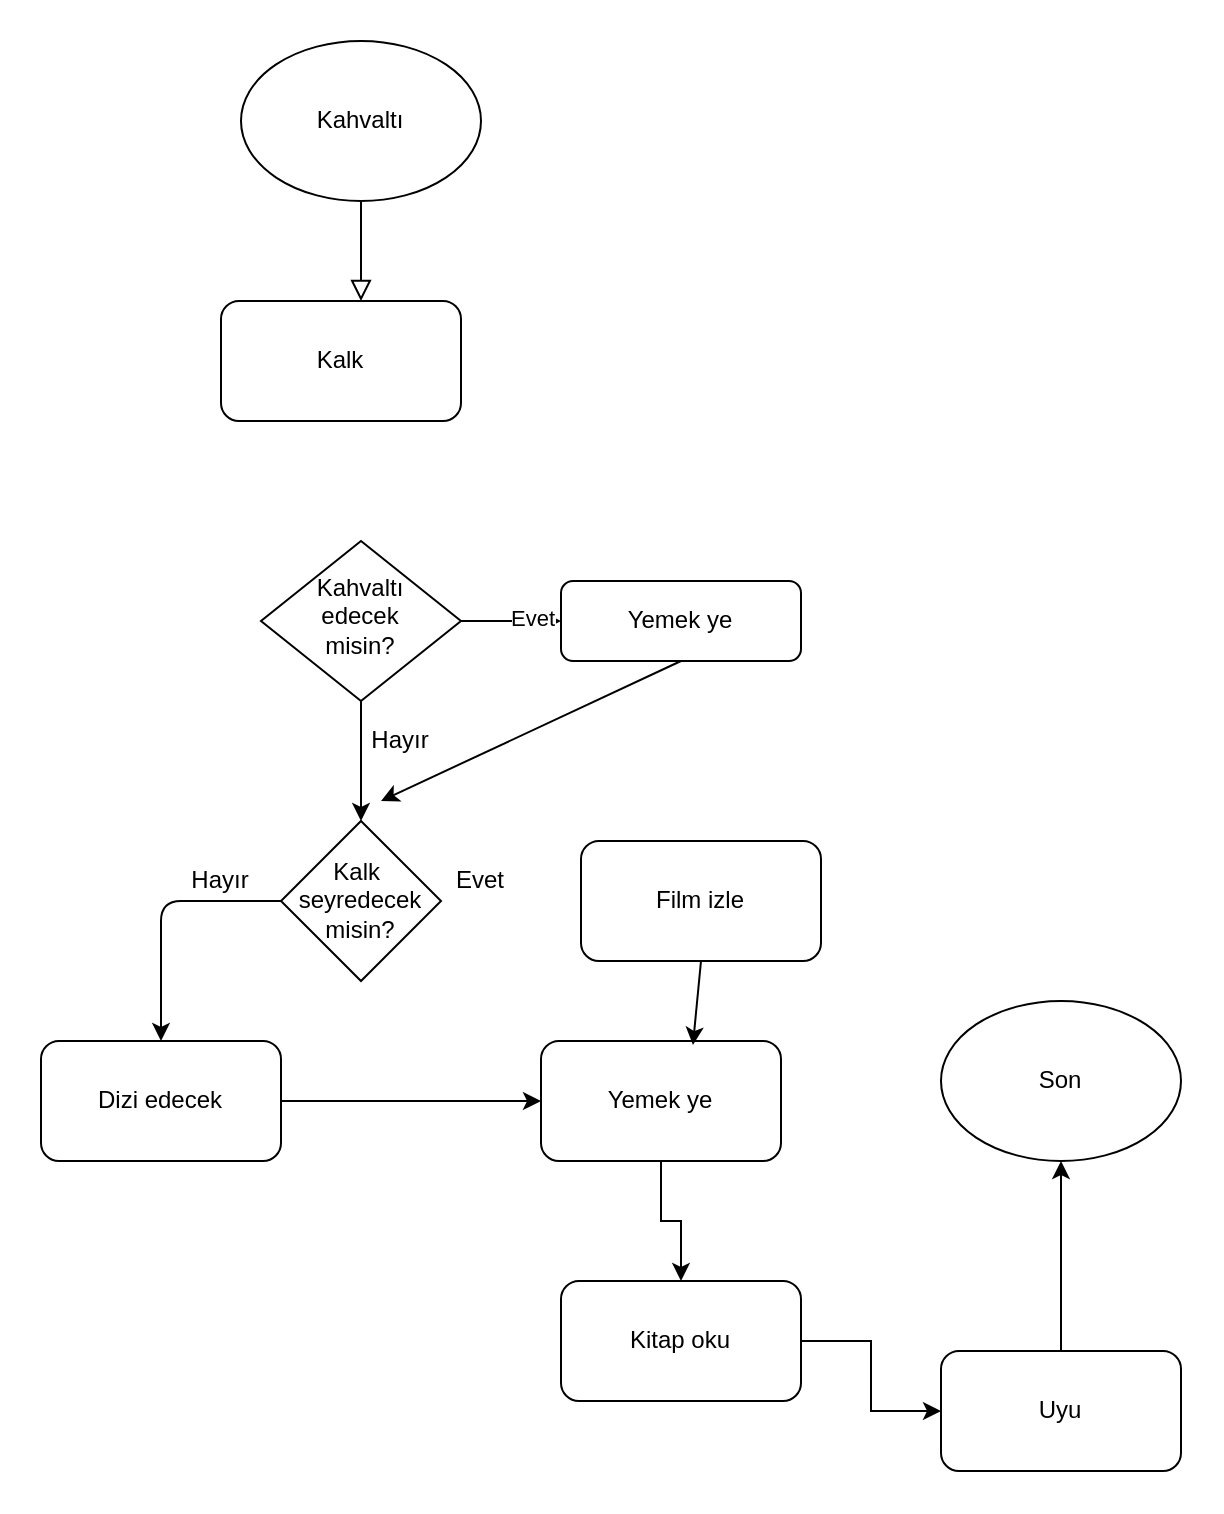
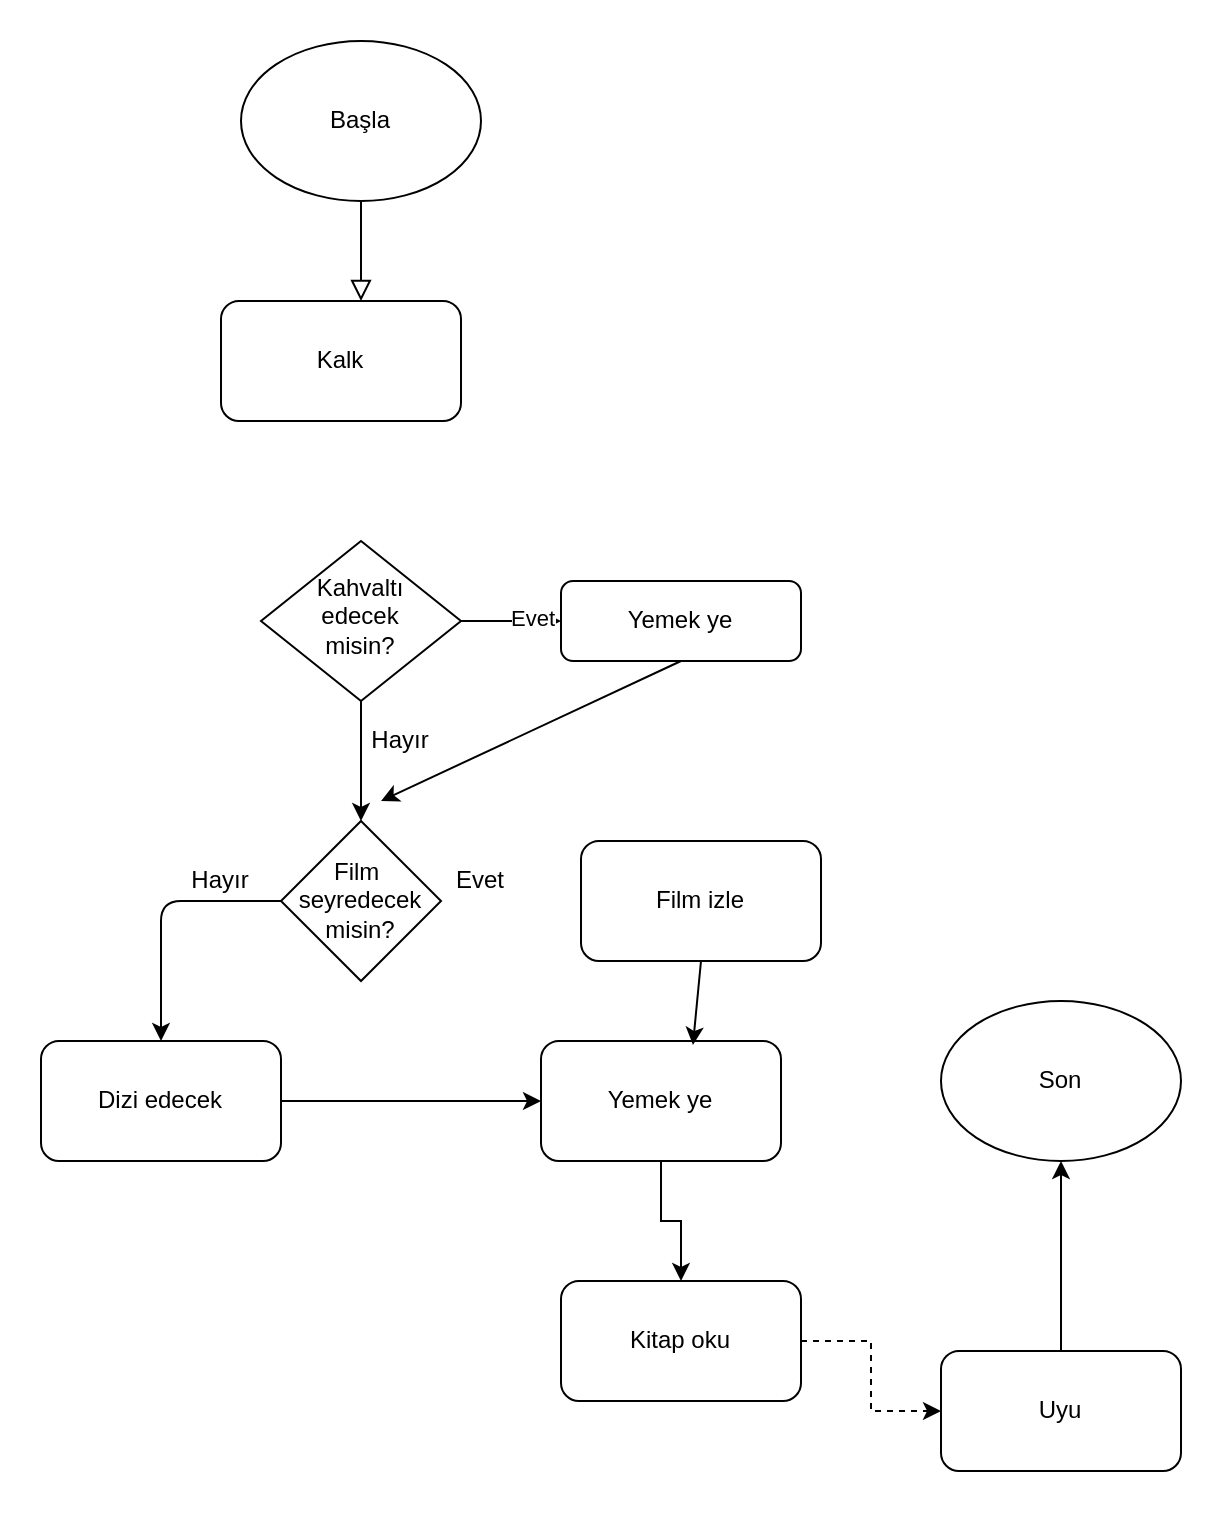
  <mxCell id="0" />
  <mxCell id="1" parent="0" />
  <mxCell id="2" value="" style="rounded=0;html=1;jettySize=auto;orthogonalLoop=1;fontSize=11;endArrow=block;endFill=0;endSize=8;strokeWidth=1;shadow=0;labelBackgroundColor=none;edgeStyle=orthogonalEdgeStyle;" parent="1" edge="1"><mxGeometry relative="1" as="geometry"><mxPoint x="180" y="150" as="targetPoint" /><mxPoint x="180" y="100" as="sourcePoint" /></mxGeometry></mxCell>
  <mxCell id="3" value="Kahvaltı&lt;br&gt;edecek&lt;br&gt;misin?" style="rhombus;whiteSpace=wrap;html=1;shadow=0;fontFamily=Helvetica;fontSize=12;align=center;strokeWidth=1;spacing=6;spacingTop=-4;" parent="1" vertex="1"><mxGeometry x="130" y="270" width="100" height="80" as="geometry" /></mxCell>
  <mxCell id="4" value="Yemek ye" style="rounded=1;whiteSpace=wrap;html=1;fontSize=12;glass=0;strokeWidth=1;shadow=0;" parent="1" vertex="1"><mxGeometry x="280" y="290" width="120" height="40" as="geometry" /></mxCell>
  <mxCell id="5" value="Kalk" style="rounded=1;whiteSpace=wrap;html=1;" parent="1" vertex="1"><mxGeometry x="110" y="150" width="120" height="60" as="geometry" /></mxCell>
  <mxCell id="6" value="" style="endArrow=classic;html=1;exitX=1;exitY=0.5;exitDx=0;exitDy=0;entryX=0;entryY=0.5;entryDx=0;entryDy=0;" parent="1" source="3" target="4" edge="1"><mxGeometry width="50" height="50" relative="1" as="geometry"><mxPoint x="350" y="430" as="sourcePoint" /><mxPoint x="400" y="380" as="targetPoint" /></mxGeometry></mxCell>
  <mxCell id="7" value="Evet" style="edgeLabel;html=1;align=center;verticalAlign=middle;resizable=0;points=[];" parent="6" vertex="1" connectable="0"><mxGeometry x="0.4" y="2" relative="1" as="geometry"><mxPoint as="offset" /></mxGeometry></mxCell>
  <mxCell id="8" value="" style="endArrow=classic;html=1;entryX=0.5;entryY=0;entryDx=0;entryDy=0;" parent="1" edge="1"><mxGeometry width="50" height="50" relative="1" as="geometry"><mxPoint x="180" y="350" as="sourcePoint" /><mxPoint x="180" y="410" as="targetPoint" /></mxGeometry></mxCell>
  <mxCell id="9" value="Hayır" style="text;html=1;strokeColor=none;fillColor=none;align=center;verticalAlign=middle;whiteSpace=wrap;rounded=0;" parent="1" vertex="1"><mxGeometry x="180" y="360" width="40" height="20" as="geometry" /></mxCell>
- <mxCell id="10" value="Kalk&amp;nbsp;&lt;br&gt;seyredecek misin?" style="rhombus;whiteSpace=wrap;html=1;" parent="1" vertex="1"><mxGeometry x="140" y="410" width="80" height="80" as="geometry" /></mxCell>
+ <mxCell id="10" value="Film&amp;nbsp;&lt;br&gt;seyredecek misin?" style="rhombus;whiteSpace=wrap;html=1;" parent="1" vertex="1"><mxGeometry x="140" y="410" width="80" height="80" as="geometry" /></mxCell>
  <mxCell id="11" value="" style="endArrow=classic;html=1;exitX=0.5;exitY=1;exitDx=0;exitDy=0;" parent="1" source="4" edge="1"><mxGeometry width="50" height="50" relative="1" as="geometry"><mxPoint x="350" y="420" as="sourcePoint" /><mxPoint x="190" y="400" as="targetPoint" /></mxGeometry></mxCell>
  <mxCell id="12" value="Film izle" style="rounded=1;whiteSpace=wrap;html=1;" parent="1" vertex="1"><mxGeometry x="290" y="420" width="120" height="60" as="geometry" /></mxCell>
  <mxCell id="13" value="" style="endArrow=classic;html=1;exitX=1;exitY=0.5;exitDx=0;exitDy=0;" parent="1" source="10" edge="1"><mxGeometry width="50" height="50" relative="1" as="geometry"><mxPoint x="220" y="450" as="sourcePoint" /><mxPoint x="220" y="450" as="targetPoint" /></mxGeometry></mxCell>
  <mxCell id="14" value="Evet" style="text;html=1;strokeColor=none;fillColor=none;align=center;verticalAlign=middle;whiteSpace=wrap;rounded=0;" parent="1" vertex="1"><mxGeometry x="220" y="430" width="40" height="20" as="geometry" /></mxCell>
  <mxCell id="15" value="" style="endArrow=classic;html=1;exitX=0;exitY=0.5;exitDx=0;exitDy=0;" parent="1" source="10" edge="1"><mxGeometry width="50" height="50" relative="1" as="geometry"><mxPoint x="350" y="420" as="sourcePoint" /><mxPoint x="80" y="520" as="targetPoint" /><Array as="points"><mxPoint x="80" y="450" /></Array></mxGeometry></mxCell>
  <mxCell id="16" value="Hayır" style="text;html=1;strokeColor=none;fillColor=none;align=center;verticalAlign=middle;whiteSpace=wrap;rounded=0;" parent="1" vertex="1"><mxGeometry x="90" y="430" width="40" height="20" as="geometry" /></mxCell>
  <mxCell id="17" value="Dizi edecek" style="rounded=1;whiteSpace=wrap;html=1;" parent="1" vertex="1"><mxGeometry x="20" y="520" width="120" height="60" as="geometry" /></mxCell>
  <mxCell id="18" value="" style="endArrow=classic;html=1;exitX=1;exitY=0.5;exitDx=0;exitDy=0;" parent="1" source="17" edge="1"><mxGeometry width="50" height="50" relative="1" as="geometry"><mxPoint x="350" y="420" as="sourcePoint" /><mxPoint x="270" y="550" as="targetPoint" /></mxGeometry></mxCell>
  <mxCell id="19" value="" style="edgeStyle=orthogonalEdgeStyle;rounded=0;orthogonalLoop=1;jettySize=auto;html=1;" parent="1" source="20" target="23" edge="1"><mxGeometry relative="1" as="geometry" /></mxCell>
  <mxCell id="20" value="Yemek ye" style="rounded=1;whiteSpace=wrap;html=1;" parent="1" vertex="1"><mxGeometry x="270" y="520" width="120" height="60" as="geometry" /></mxCell>
  <mxCell id="21" value="" style="endArrow=classic;html=1;exitX=0.5;exitY=1;exitDx=0;exitDy=0;entryX=0.633;entryY=0.033;entryDx=0;entryDy=0;entryPerimeter=0;" parent="1" source="12" target="20" edge="1"><mxGeometry width="50" height="50" relative="1" as="geometry"><mxPoint x="350" y="420" as="sourcePoint" /><mxPoint x="350" y="510" as="targetPoint" /></mxGeometry></mxCell>
- <mxCell id="22" value="" style="edgeStyle=orthogonalEdgeStyle;rounded=0;orthogonalLoop=1;jettySize=auto;html=1;" parent="1" source="23" target="25" edge="1"><mxGeometry relative="1" as="geometry" /></mxCell>
+ <mxCell id="22" value="" style="edgeStyle=orthogonalEdgeStyle;rounded=0;orthogonalLoop=1;jettySize=auto;html=1;dashed=1;" parent="1" source="23" target="25" edge="1"><mxGeometry relative="1" as="geometry" /></mxCell>
  <mxCell id="23" value="Kitap oku" style="whiteSpace=wrap;html=1;rounded=1;" parent="1" vertex="1"><mxGeometry x="280" y="640" width="120" height="60" as="geometry" /></mxCell>
  <mxCell id="24" value="" style="edgeStyle=orthogonalEdgeStyle;rounded=0;orthogonalLoop=1;jettySize=auto;html=1;" parent="1" source="25" edge="1"><mxGeometry relative="1" as="geometry"><mxPoint x="530" y="580" as="targetPoint" /></mxGeometry></mxCell>
  <mxCell id="25" value="Uyu" style="whiteSpace=wrap;html=1;rounded=1;" parent="1" vertex="1"><mxGeometry x="470" y="675" width="120" height="60" as="geometry" /></mxCell>
- <mxCell id="26" value="Kahvaltı" style="ellipse;whiteSpace=wrap;html=1;" vertex="1" parent="1"><mxGeometry x="120" y="20" width="120" height="80" as="geometry" /></mxCell>
+ <mxCell id="26" value="Başla" style="ellipse;whiteSpace=wrap;html=1;" vertex="1" parent="1"><mxGeometry x="120" y="20" width="120" height="80" as="geometry" /></mxCell>
  <mxCell id="27" value="Son" style="ellipse;whiteSpace=wrap;html=1;" vertex="1" parent="1"><mxGeometry x="470" y="500" width="120" height="80" as="geometry" /></mxCell>
